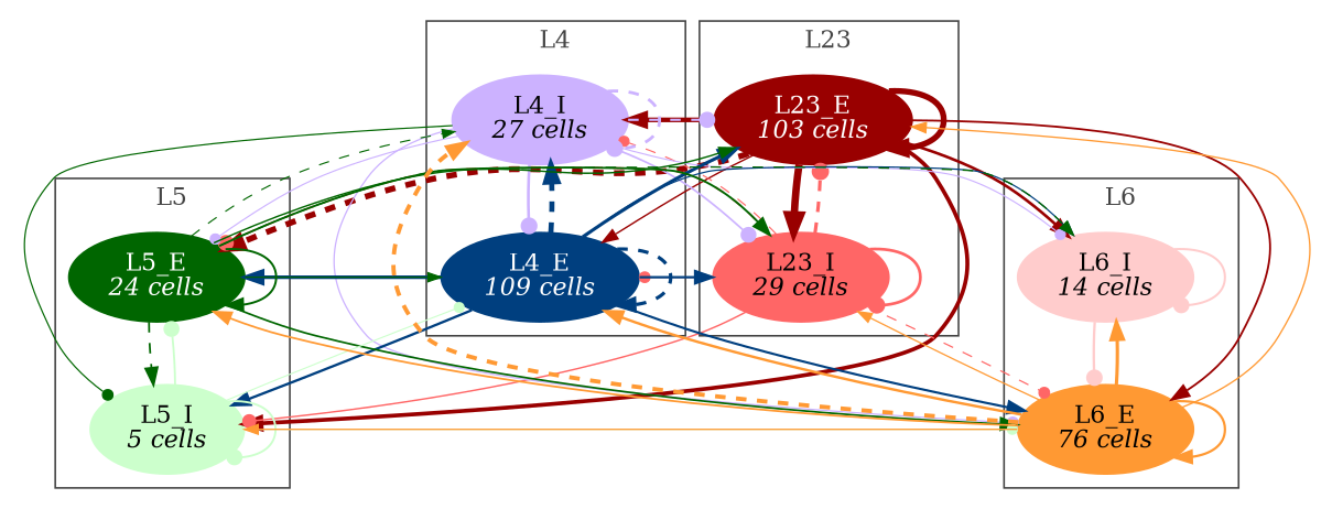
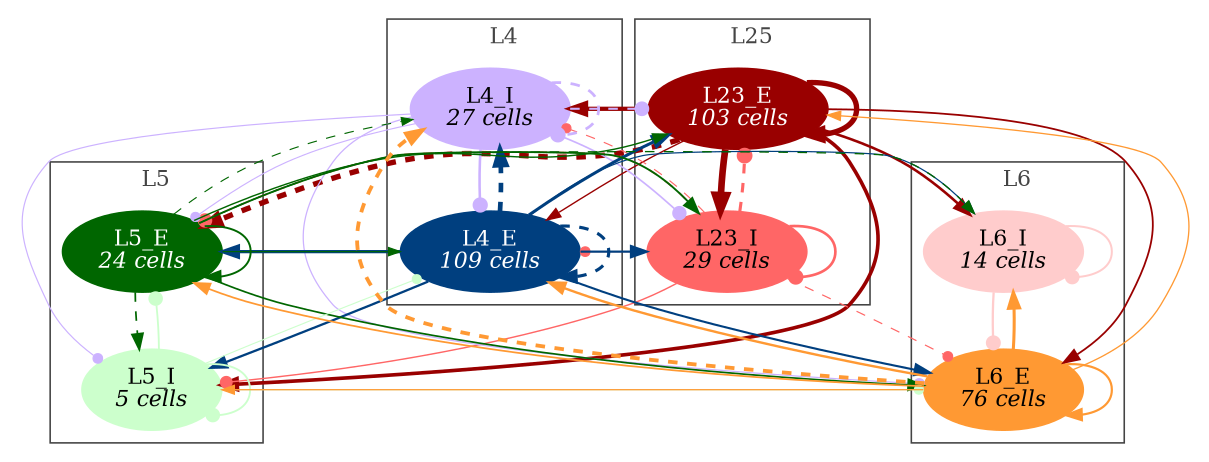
  digraph {
    node [fontcolor="#000000" shape=ellipse style=filled]
    edge [arrowhead=normal arrowsize=1 color="#990000" fontcolor="#990000" penwidth=1.44452669712 style=solid]
    n1 [color="#990000" fontcolor="#ffffff" label=<L23_E<br/><i>103 cells</i>>]
    n2 [color="#ff6666" label=<L23_I<br/><i>29 cells</i>>]
    n3 [color="#ccb2ff" label=<L4_I<br/><i>27 cells</i>>]
    n4 [color="#003f7f" fontcolor="#ffffff" label=<L4_E<br/><i>109 cells</i>>]
    n5 [color="#006600" fontcolor="#ffffff" label=<L5_E<br/><i>24 cells</i>>]
    n6 [color="#ccffcc" label=<L5_I<br/><i>5 cells</i>>]
    n7 [color="#ffcccc" label=<L6_I<br/><i>14 cells</i>>]
    n8 [color="#ff9933" label=<L6_E<br/><i>76 cells</i>>]
    subgraph cluster_1 {
      color="#444444"
      fontcolor="#444444"
-     label=L23
+     label=L25
      n1
      n2
    }
    subgraph cluster_2 {
      color="#444444"
      fontcolor="#444444"
      label=L4
      n3
      n4
    }
    subgraph cluster_3 {
      color="#444444"
      fontcolor="#444444"
      label=L5
      n5
      n6
    }
    subgraph cluster_4 {
      color="#444444"
      fontcolor="#444444"
      label=L6
      n7
      n8
    }
    n1 -> n1 [penwidth=3.37801672001 style=bold]
    n1 -> n2 [penwidth=4.2]
    n1 -> n3 [penwidth=2.68921089935 style=bold]
    n1 -> n4 [arrowsize=0.871286816822 penwidth=0.871286816822 style=bold]
    n1 -> n5 [penwidth=3.39453194729 style=dashed]
    n1 -> n6 [penwidth=2.29091195464 style=bold]
    n1 -> n7 [penwidth=1.6401199289 style=bold]
    n1 -> n8 [penwidth=1.12897295571]
    n2 -> n1 [arrowhead=dot color="#ff6666" fontcolor="#ff6666" penwidth=1.96415214077 style=dashed]
    n2 -> n2 [arrowhead=dot color="#ff6666" fontcolor="#ff6666" penwidth=1.68487950858]
    n2 -> n3 [arrowhead=dot arrowsize=0.716155941735 color="#ff6666" fontcolor="#ff6666" penwidth=0.716155941735 style=dashed]
    n2 -> n4 [arrowhead=dot arrowsize=0.74796030871 color="#ff6666" fontcolor="#ff6666" penwidth=0.74796030871 style=bold]
    n2 -> n5 [arrowhead=dot color="#ff6666" fontcolor="#ff6666" penwidth=1.09186617315 style=dashed]
    n2 -> n6 [arrowhead=dot arrowsize=0.896865648134 color="#ff6666" fontcolor="#ff6666" penwidth=0.896865648134]
    n2 -> n8 [arrowhead=dot arrowsize=0.753814618693 color="#ff6666" fontcolor="#ff6666" penwidth=0.753814618693 style=dashed]
    n3 -> n1 [arrowhead=dot color="#ccb2ff" fontcolor="#ccb2ff" penwidth=1.28501377023 style=dashed]
    n3 -> n2 [arrowhead=dot color="#ccb2ff" fontcolor="#ccb2ff" penwidth=1.06682942196 style=bold]
    n3 -> n3 [arrowhead=dot color="#ccb2ff" fontcolor="#ccb2ff" penwidth=1.73956295246 style=dashed]
    n3 -> n4 [arrowhead=dot color="#ccb2ff" fontcolor="#ccb2ff" penwidth=1.62494881084]
    n3 -> n5 [arrowhead=dot arrowsize=0.71846091248 color="#ccb2ff" fontcolor="#ccb2ff" penwidth=0.71846091248]
-   n3 -> n6 [arrowhead=dot arrowsize=0.747503543865 color="#006600" fontcolor="#ccb2ff" penwidth=0.747503543865 style=bold]
-   n3 -> n7 [arrowhead=dot arrowsize=0.715497378665 color="#ccb2ff" fontcolor="#ccb2ff" penwidth=0.715497378665 style=bold]
+   n3 -> n6 [arrowhead=dot arrowsize=0.747503543865 color="#ccb2ff" fontcolor="#ccb2ff" penwidth=0.747503543865 style=bold]
    n3 -> n8 [arrowhead=dot arrowsize=0.799394603564 color="#ccb2ff" fontcolor="#ccb2ff" penwidth=0.799394603564]
    n4 -> n1 [color="#003f7f" fontcolor="#003f7f" penwidth=1.91339802767]
    n4 -> n2 [color="#003f7f" fontcolor="#003f7f" penwidth=1.40160655221]
    n4 -> n3 [color="#003f7f" fontcolor="#003f7f" penwidth=2.94736762278 style=dashed]
    n4 -> n4 [color="#003f7f" fontcolor="#003f7f" penwidth=1.97665774138 style=dashed]
    n4 -> n5 [color="#003f7f" fontcolor="#003f7f" penwidth=2.07724116659]
    n4 -> n6 [color="#003f7f" fontcolor="#003f7f"]
    n4 -> n7 [arrowsize=0.768840987332 color="#003f7f" fontcolor="#003f7f" penwidth=0.768840987332 style=bold]
    n4 -> n8 [color="#003f7f" fontcolor="#003f7f" penwidth=1.31830520055 style=bold]
    n5 -> n1 [arrowsize=0.893482040594 color="#006600" fontcolor="#006600" penwidth=0.893482040594 style=bold]
    n5 -> n2 [color="#006600" fontcolor="#006600" penwidth=1.18700582769 style=bold]
    n5 -> n3 [arrowsize=0.706936058755 color="#006600" fontcolor="#006600" penwidth=0.706936058755 style=dashed]
    n5 -> n4 [arrowsize=0.743392660261 color="#006600" fontcolor="#006600" penwidth=0.743392660261]
    n5 -> n5 [color="#006600" fontcolor="#006600" penwidth=1.22670696173]
    n5 -> n6 [color="#006600" fontcolor="#006600" penwidth=1.09601512049 style=dashed]
    n5 -> n7 [arrowsize=0.822184595999 color="#006600" fontcolor="#006600" penwidth=0.822184595999 style=dashed]
    n5 -> n8 [color="#006600" fontcolor="#006600" penwidth=1.07287451279]
    n6 -> n4 [arrowhead=dot arrowsize=0.7 color="#ccffcc" fontcolor="#ccffcc" penwidth=0.7]
    n6 -> n5 [arrowhead=dot color="#ccffcc" fontcolor="#ccffcc" penwidth=1.16447275161]
    n6 -> n6 [arrowhead=dot color="#ccffcc" fontcolor="#ccffcc" penwidth=1.19558985667]
    n6 -> n8 [arrowhead=dot arrowsize=0.70472848114 color="#ccffcc" fontcolor="#ccffcc" penwidth=0.70472848114]
    n7 -> n7 [arrowhead=dot color="#ffcccc" fontcolor="#ffcccc" penwidth=1.26671466823]
    n7 -> n8 [arrowhead=dot color="#ffcccc" fontcolor="#ffcccc"]
    n8 -> n1 [arrowsize=0.83064361485 color="#ff9933" fontcolor="#ff9933" penwidth=0.83064361485 style=bold]
-   n8 -> n2 [arrowsize=0.792140494566 color="#ff9933" fontcolor="#ff9933" penwidth=0.792140494566 style=bold]
    n8 -> n3 [color="#ff9933" fontcolor="#ff9933" penwidth=2.41261440997 style=dashed]
    n8 -> n4 [color="#ff9933" fontcolor="#ff9933" penwidth=1.51532524807 style=bold]
    n8 -> n5 [color="#ff9933" fontcolor="#ff9933" penwidth=1.1022385415]
    n8 -> n6 [arrowsize=0.797290911955 color="#ff9933" fontcolor="#ff9933" penwidth=0.797290911955]
    n8 -> n7 [color="#ff9933" fontcolor="#ff9933" penwidth=1.92461917512 style=bold]
    n8 -> n8 [color="#ff9933" fontcolor="#ff9933" penwidth=1.38141594884 style=bold]
  }
